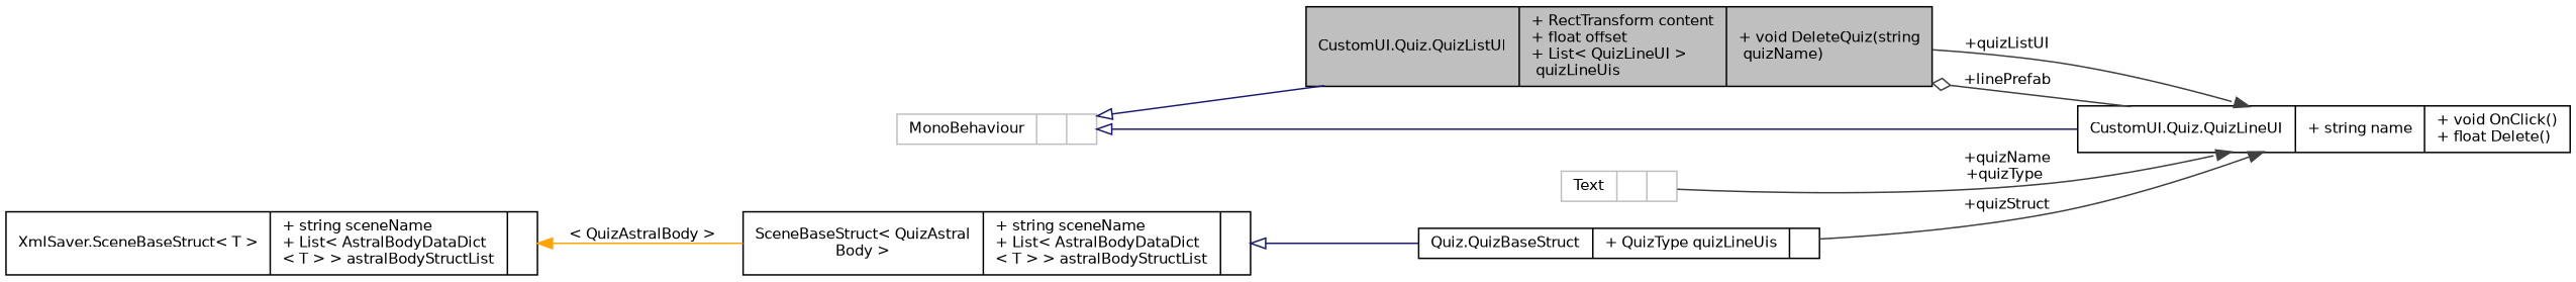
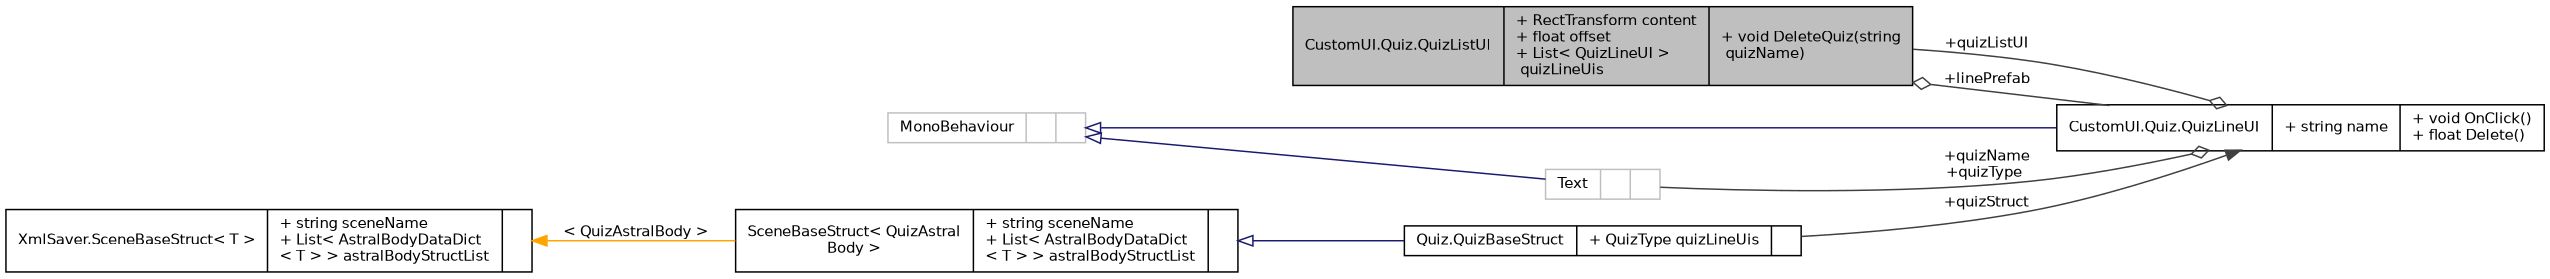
  digraph {
    rankdir=LR
    node [color=black fillcolor=white fontname=Helvetica fontsize=10 shape=record style=filled]
    edge [color=grey25 fontname=Helvetica fontsize=10 labelfontname=Helvetica labelfontsize=10 style=solid]
    n1 [fillcolor=grey75 fontcolor=black height=0.2 label="{CustomUI.Quiz.QuizListUI\n|+ RectTransform content\l+ float offset\l+ List\< QuizLineUI \>\l quizLineUis\l|+ void DeleteQuiz(string\l quizName)\l}" width=0.4]
    n2 [height=0.2 label="{CustomUI.Quiz.QuizLineUI\n|+ string name\l|+ void OnClick()\l+ float Delete()\l}" width=0.4]
    n3 [color=grey75 height=0.2 label="{MonoBehaviour\n||}" width=0.4]
    n4 [color=grey75 height=0.2 label="{Text\n||}" width=0.4]
    n5 [height=0.2 label="{Quiz.QuizBaseStruct\n|+ QuizType quizLineUis\l|}" width=0.4]
    n6 [height=0.2 label="{SceneBaseStruct\< QuizAstral\lBody \>\n|+ string sceneName\l+ List\< AstralBodyDataDict\l\< T \> \> astralBodyStructList\l|}" width=0.4]
    n7 [height=0.2 label="{XmlSaver.SceneBaseStruct\< T \>\n|+ string sceneName\l+ List\< AstralBodyDataDict\l\< T \> \> astralBodyStructList\l|}" width=0.4]
-   n1 -> n2 [arrowhead=normal label=" +quizListUI"]
+   n1 -> n2 [arrowhead=odiamond label=" +quizListUI"]
    n2 -> n1 [arrowhead=odiamond label=" +linePrefab"]
-   n3 -> n1 [arrowtail=onormal color=midnightblue dir=back]
+   n3 -> n4 [arrowtail=onormal color=midnightblue dir=back]
    n3 -> n2 [arrowtail=onormal color=midnightblue dir=back]
-   n4 -> n2 [arrowhead=normal label=" +quizName\n+quizType"]
+   n4 -> n2 [arrowhead=odiamond label=" +quizName\n+quizType"]
    n5 -> n2 [arrowhead=normal label=" +quizStruct"]
    n6 -> n5 [arrowtail=onormal color=midnightblue dir=back]
    n7 -> n6 [color=orange dir=back label=" \< QuizAstralBody \>"]
  }
